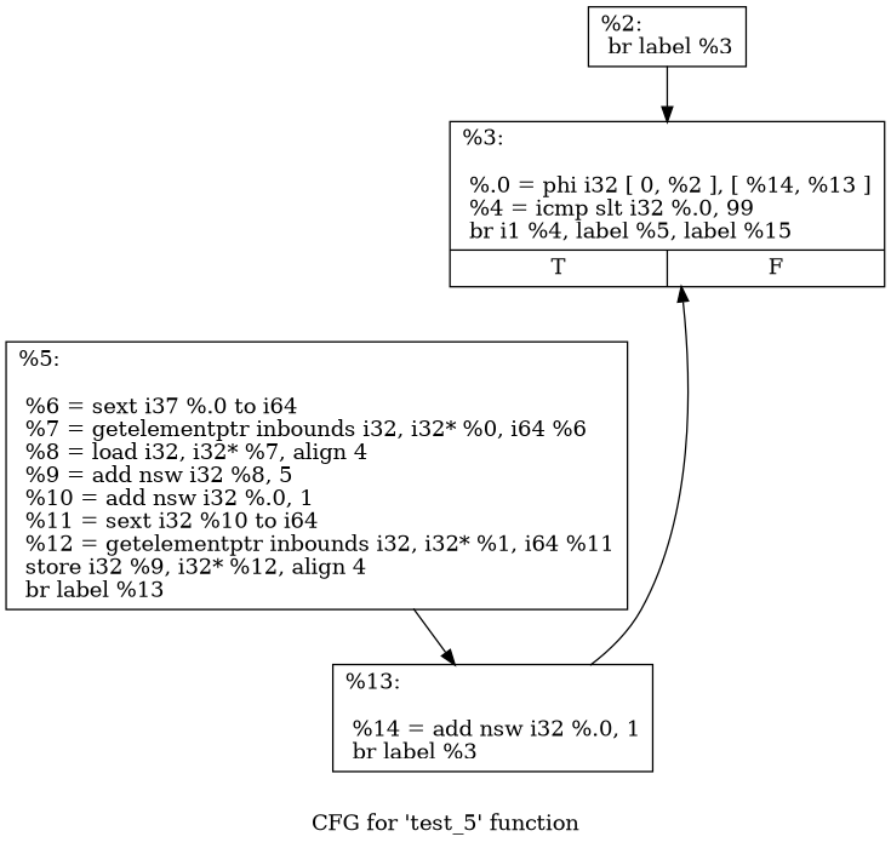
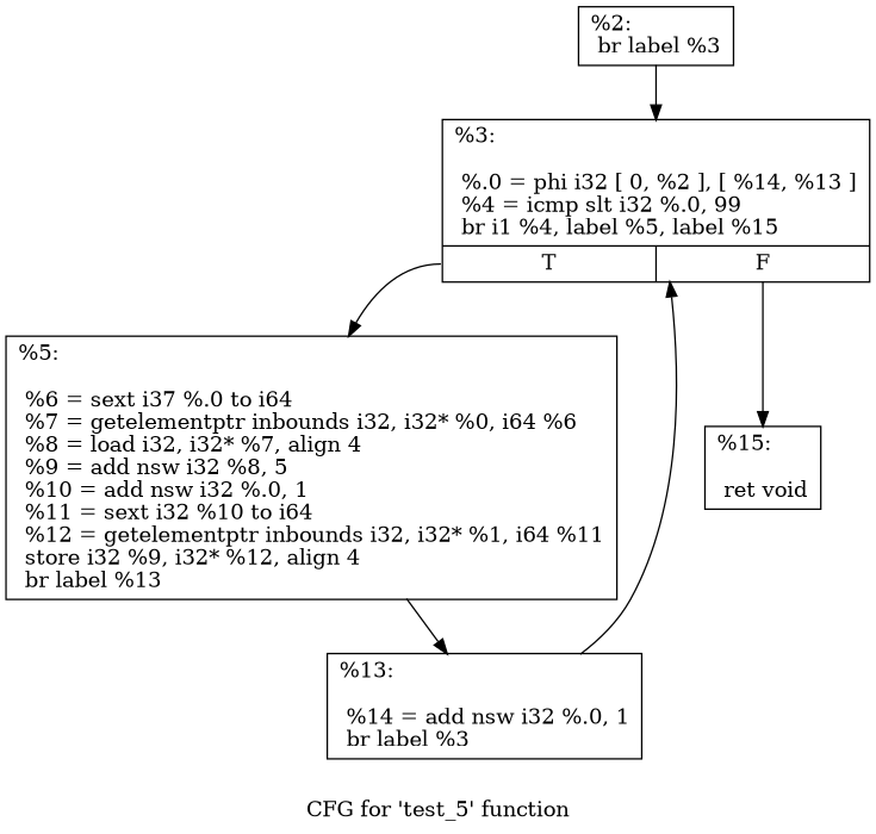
  digraph {
    label="CFG for 'test_5' function"
    node [shape=record]
    n1 [label="{%2:\l  br label %3\l}"]
    n2 [label="{%3:\l\l  %.0 = phi i32 [ 0, %2 ], [ %14, %13 ]\l  %4 = icmp slt i32 %.0, 99\l  br i1 %4, label %5, label %15\l|{<s0>T|<s1>F}}"]
    n3 [label="{%5:\l\l  %6 = sext i37 %.0 to i64\l  %7 = getelementptr inbounds i32, i32* %0, i64 %6\l  %8 = load i32, i32* %7, align 4\l  %9 = add nsw i32 %8, 5\l  %10 = add nsw i32 %.0, 1\l  %11 = sext i32 %10 to i64\l  %12 = getelementptr inbounds i32, i32* %1, i64 %11\l  store i32 %9, i32* %12, align 4\l  br label %13\l}"]
+   n4 [label="{%15:\l\l  ret void\l}"]
    n5 [label="{%13:\l\l  %14 = add nsw i32 %.0, 1\l  br label %3\l}"]
    n1 -> n2
+   n2 -> n3 [tailport=s0]
+   n2 -> n4 [tailport=s1]
    n3 -> n5
    n5 -> n2
  }
